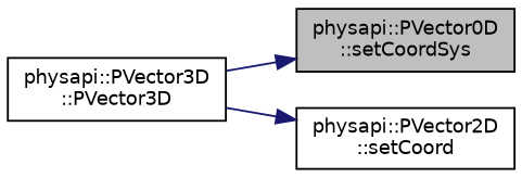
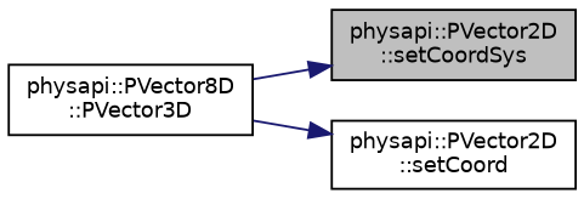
  digraph {
    rankdir=RL
    node [color=black fillcolor=white fontname=Helvetica fontsize=10 shape=record style=filled]
    edge [color=midnightblue dir=back fontname=Helvetica fontsize=10 labelfontname=Helvetica labelfontsize=10 style=solid]
-   n1 [fillcolor=grey75 fontcolor=black height=0.2 label="physapi::PVector0D\l::setCoordSys" width=0.4]
-   n2 [height=0.2 label="physapi::PVector3D\l::PVector3D" width=0.4]
+   n1 [fillcolor=grey75 fontcolor=black height=0.2 label="physapi::PVector2D\l::setCoordSys" width=0.4]
+   n2 [height=0.2 label="physapi::PVector8D\l::PVector3D" width=0.4]
    n3 [height=0.2 label="physapi::PVector2D\l::setCoord" width=0.4]
    n1 -> n2
    n3 -> n2
  }
